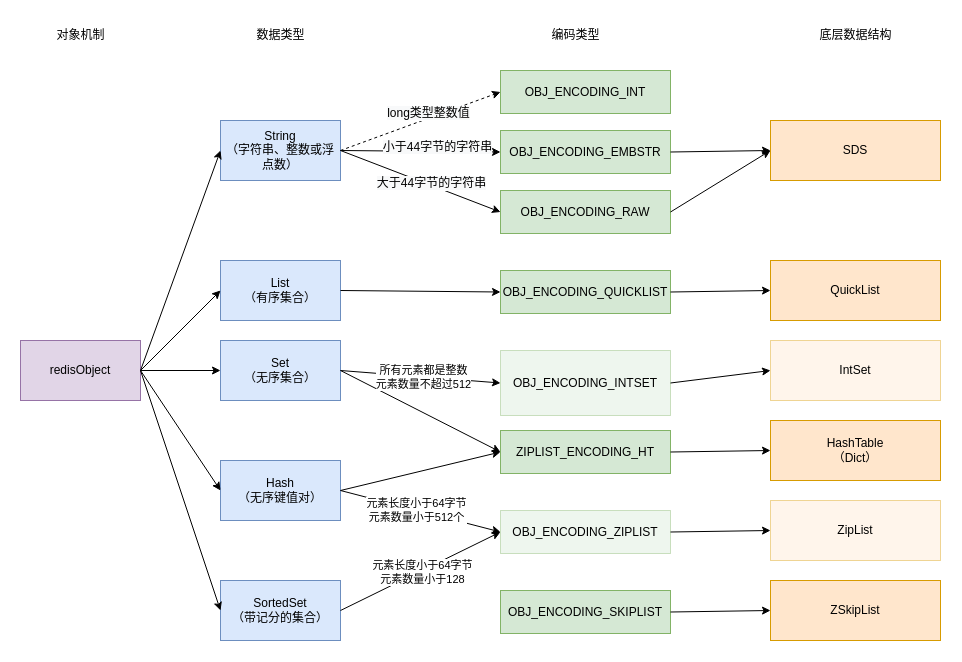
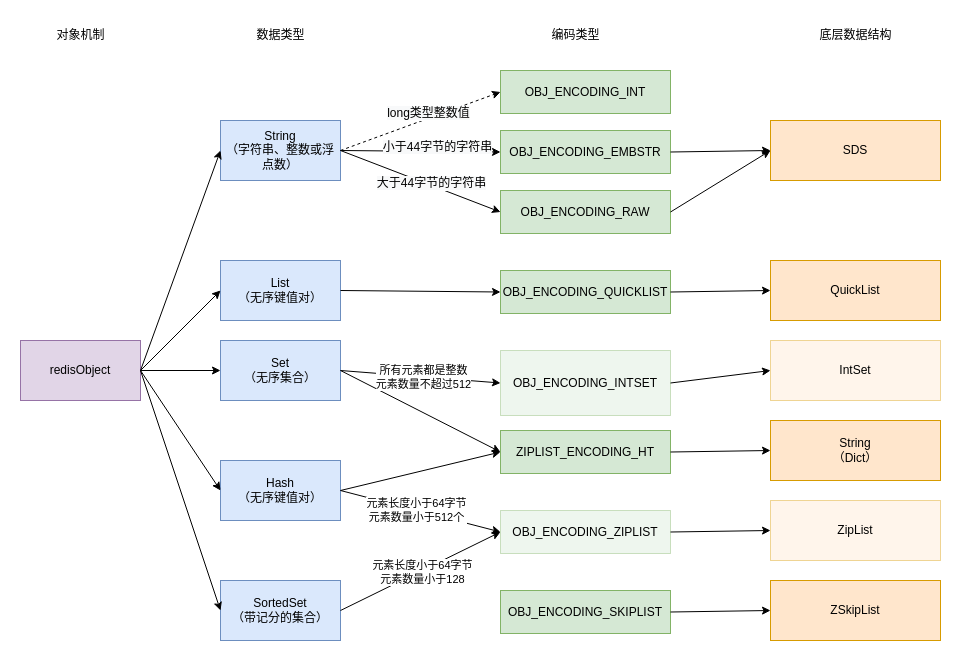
  <mxCell id="0" />
  <mxCell id="1" parent="0" />
  <mxCell id="2" value="redisObject" style="rounded=0;whiteSpace=wrap;html=1;fillColor=#e1d5e7;strokeColor=#9673a6;" vertex="1" parent="1"><mxGeometry x="20" y="340" width="120" height="60" as="geometry" /></mxCell>
  <mxCell id="3" value="String&lt;br&gt;（字符串、整数或浮点数）" style="rounded=0;whiteSpace=wrap;html=1;fillColor=#dae8fc;strokeColor=#6c8ebf;" vertex="1" parent="1"><mxGeometry x="220" y="120" width="120" height="60" as="geometry" /></mxCell>
- <mxCell id="4" value="List&lt;br&gt;（有序集合）" style="rounded=0;whiteSpace=wrap;html=1;fillColor=#dae8fc;strokeColor=#6c8ebf;" vertex="1" parent="1"><mxGeometry x="220" y="260" width="120" height="60" as="geometry" /></mxCell>
+ <mxCell id="4" value="List&lt;br&gt;（无序键值对）" style="rounded=0;whiteSpace=wrap;html=1;fillColor=#dae8fc;strokeColor=#6c8ebf;" vertex="1" parent="1"><mxGeometry x="220" y="260" width="120" height="60" as="geometry" /></mxCell>
  <mxCell id="5" value="Set&lt;br&gt;（无序集合）" style="rounded=0;whiteSpace=wrap;html=1;fillColor=#dae8fc;strokeColor=#6c8ebf;" vertex="1" parent="1"><mxGeometry x="220" y="340" width="120" height="60" as="geometry" /></mxCell>
  <mxCell id="6" value="Hash&lt;br&gt;（无序键值对）" style="rounded=0;whiteSpace=wrap;html=1;fillColor=#dae8fc;strokeColor=#6c8ebf;" vertex="1" parent="1"><mxGeometry x="220" y="460" width="120" height="60" as="geometry" /></mxCell>
  <mxCell id="7" value="SortedSet&lt;br&gt;（带记分的集合）" style="rounded=0;whiteSpace=wrap;html=1;fillColor=#dae8fc;strokeColor=#6c8ebf;" vertex="1" parent="1"><mxGeometry x="220" y="580" width="120" height="60" as="geometry" /></mxCell>
  <mxCell id="8" value="OBJ_ENCODING_RAW&lt;br&gt;" style="rounded=0;whiteSpace=wrap;html=1;fillColor=#d5e8d4;strokeColor=#82b366;" vertex="1" parent="1"><mxGeometry x="500" y="190" width="170" height="43" as="geometry" /></mxCell>
  <mxCell id="9" value="OBJ_ENCODING_INT" style="rounded=0;whiteSpace=wrap;html=1;fillColor=#d5e8d4;strokeColor=#82b366;" vertex="1" parent="1"><mxGeometry x="500" y="70" width="170" height="43" as="geometry" /></mxCell>
  <mxCell id="10" value="OBJ_ENCODING_INTSET" style="rounded=0;whiteSpace=wrap;html=1;fillColor=#d5e8d4;strokeColor=#82b366;opacity=40;" vertex="1" parent="1"><mxGeometry x="500" y="350" width="170" height="65" as="geometry" /></mxCell>
  <mxCell id="11" value="OBJ_ENCODING_ZIPLIST" style="rounded=0;whiteSpace=wrap;html=1;fillColor=#d5e8d4;strokeColor=#82b366;opacity=40;" vertex="1" parent="1"><mxGeometry x="500" y="510" width="170" height="43" as="geometry" /></mxCell>
  <mxCell id="12" value="OBJ_ENCODING_EMBSTR" style="rounded=0;whiteSpace=wrap;html=1;fillColor=#d5e8d4;strokeColor=#82b366;" vertex="1" parent="1"><mxGeometry x="500" y="130" width="170" height="43" as="geometry" /></mxCell>
  <mxCell id="13" value="OBJ_ENCODING_QUICKLIST" style="rounded=0;whiteSpace=wrap;html=1;fillColor=#d5e8d4;strokeColor=#82b366;" vertex="1" parent="1"><mxGeometry x="500" y="270" width="170" height="43" as="geometry" /></mxCell>
  <mxCell id="14" value="OBJ_ENCODING_SKIPLIST" style="rounded=0;whiteSpace=wrap;html=1;fillColor=#d5e8d4;strokeColor=#82b366;" vertex="1" parent="1"><mxGeometry x="500" y="590" width="170" height="43" as="geometry" /></mxCell>
  <mxCell id="15" value="ZIPLIST_ENCODING_HT" style="rounded=0;whiteSpace=wrap;html=1;fillColor=#d5e8d4;strokeColor=#82b366;" vertex="1" parent="1"><mxGeometry x="500" y="430" width="170" height="43" as="geometry" /></mxCell>
  <mxCell id="16" value="" style="endArrow=classic;html=1;rounded=0;exitX=1;exitY=0.5;exitDx=0;exitDy=0;entryX=0;entryY=0.5;entryDx=0;entryDy=0;dashed=1;" edge="1" parent="1" source="3" target="9"><mxGeometry width="50" height="50" relative="1" as="geometry"><mxPoint x="480" y="410" as="sourcePoint" /><mxPoint x="530" y="360" as="targetPoint" /></mxGeometry></mxCell>
  <mxCell id="17" value="&lt;span style=&quot;font-size: 12px; background-color: rgb(248, 249, 250);&quot;&gt;long类型整数值&lt;/span&gt;" style="edgeLabel;html=1;align=center;verticalAlign=middle;resizable=0;points=[];" vertex="1" connectable="0" parent="16"><mxGeometry x="0.115" y="5" relative="1" as="geometry"><mxPoint as="offset" /></mxGeometry></mxCell>
  <mxCell id="18" value="" style="endArrow=classic;html=1;rounded=0;exitX=1;exitY=0.5;exitDx=0;exitDy=0;entryX=0;entryY=0.5;entryDx=0;entryDy=0;" edge="1" parent="1" source="3" target="8"><mxGeometry width="50" height="50" relative="1" as="geometry"><mxPoint x="140" y="200" as="sourcePoint" /><mxPoint x="190" y="150" as="targetPoint" /></mxGeometry></mxCell>
  <mxCell id="19" value="&lt;span style=&quot;font-size: 12px; background-color: rgb(248, 249, 250);&quot;&gt;大于44字节的字符串&lt;/span&gt;" style="edgeLabel;html=1;align=center;verticalAlign=middle;resizable=0;points=[];" vertex="1" connectable="0" parent="18"><mxGeometry x="0.12" y="2" relative="1" as="geometry"><mxPoint as="offset" /></mxGeometry></mxCell>
  <mxCell id="20" value="" style="endArrow=classic;html=1;rounded=0;exitX=1;exitY=0.5;exitDx=0;exitDy=0;entryX=0;entryY=0.5;entryDx=0;entryDy=0;" edge="1" parent="1" source="3" target="12"><mxGeometry width="50" height="50" relative="1" as="geometry"><mxPoint x="170" y="220" as="sourcePoint" /><mxPoint x="220" y="170" as="targetPoint" /></mxGeometry></mxCell>
  <mxCell id="21" value="&lt;span style=&quot;font-size: 12px; background-color: rgb(248, 249, 250);&quot;&gt;小于44字节的字符串&lt;/span&gt;" style="edgeLabel;html=1;align=center;verticalAlign=middle;resizable=0;points=[];" vertex="1" connectable="0" parent="20"><mxGeometry x="0.2" y="4" relative="1" as="geometry"><mxPoint as="offset" /></mxGeometry></mxCell>
  <mxCell id="22" value="" style="endArrow=classic;html=1;rounded=0;entryX=0;entryY=0.5;entryDx=0;entryDy=0;exitX=1;exitY=0.5;exitDx=0;exitDy=0;" edge="1" parent="1" source="4" target="13"><mxGeometry width="50" height="50" relative="1" as="geometry"><mxPoint x="140" y="270" as="sourcePoint" /><mxPoint x="190" y="220" as="targetPoint" /></mxGeometry></mxCell>
  <mxCell id="23" value="" style="endArrow=classic;html=1;rounded=0;entryX=0;entryY=0.5;entryDx=0;entryDy=0;exitX=1;exitY=0.5;exitDx=0;exitDy=0;" edge="1" parent="1" source="6" target="11"><mxGeometry width="50" height="50" relative="1" as="geometry"><mxPoint x="140" y="430" as="sourcePoint" /><mxPoint x="190" y="380" as="targetPoint" /></mxGeometry></mxCell>
  <mxCell id="24" value="&lt;span style=&quot;font-size: 11px;&quot;&gt;元素长度小于64字节&lt;/span&gt;&lt;br&gt;元素数量小于512个" style="edgeLabel;html=1;align=center;verticalAlign=middle;resizable=0;points=[];" vertex="1" connectable="0" parent="23"><mxGeometry x="-0.056" relative="1" as="geometry"><mxPoint as="offset" /></mxGeometry></mxCell>
  <mxCell id="25" value="" style="endArrow=classic;html=1;rounded=0;entryX=0;entryY=0.5;entryDx=0;entryDy=0;exitX=1;exitY=0.5;exitDx=0;exitDy=0;" edge="1" parent="1" source="6" target="15"><mxGeometry width="50" height="50" relative="1" as="geometry"><mxPoint x="120" y="430" as="sourcePoint" /><mxPoint x="170" y="380" as="targetPoint" /></mxGeometry></mxCell>
  <mxCell id="26" value="" style="endArrow=classic;html=1;rounded=0;entryX=0;entryY=0.5;entryDx=0;entryDy=0;exitX=1;exitY=0.5;exitDx=0;exitDy=0;" edge="1" parent="1" source="5" target="15"><mxGeometry width="50" height="50" relative="1" as="geometry"><mxPoint x="60" y="480" as="sourcePoint" /><mxPoint x="110" y="430" as="targetPoint" /></mxGeometry></mxCell>
  <mxCell id="27" value="" style="endArrow=classic;html=1;rounded=0;entryX=0;entryY=0.5;entryDx=0;entryDy=0;exitX=1;exitY=0.5;exitDx=0;exitDy=0;" edge="1" parent="1" source="5" target="10"><mxGeometry width="50" height="50" relative="1" as="geometry"><mxPoint x="130" y="500" as="sourcePoint" /><mxPoint x="180" y="450" as="targetPoint" /></mxGeometry></mxCell>
  <mxCell id="28" value="所有元素都是整数&lt;br&gt;&lt;span style=&quot;font-size: 11px;&quot;&gt;元素数量不超过512&lt;/span&gt;" style="edgeLabel;html=1;align=center;verticalAlign=middle;resizable=0;points=[];" vertex="1" connectable="0" parent="27"><mxGeometry x="0.032" relative="1" as="geometry"><mxPoint as="offset" /></mxGeometry></mxCell>
  <mxCell id="29" value="" style="endArrow=classic;html=1;rounded=0;entryX=0;entryY=0.5;entryDx=0;entryDy=0;exitX=1;exitY=0.5;exitDx=0;exitDy=0;" edge="1" parent="1" source="7" target="11"><mxGeometry width="50" height="50" relative="1" as="geometry"><mxPoint x="180" y="690" as="sourcePoint" /><mxPoint x="230" y="640" as="targetPoint" /></mxGeometry></mxCell>
  <mxCell id="30" value="&lt;span style=&quot;font-size: 11px;&quot;&gt;元素长度小于64字节&lt;/span&gt;&lt;br&gt;元素数量小于128" style="edgeLabel;html=1;align=center;verticalAlign=middle;resizable=0;points=[];" vertex="1" connectable="0" parent="29"><mxGeometry x="0.014" y="-1" relative="1" as="geometry"><mxPoint as="offset" /></mxGeometry></mxCell>
  <mxCell id="31" value="SDS" style="rounded=0;whiteSpace=wrap;html=1;fillColor=#ffe6cc;strokeColor=#d79b00;" vertex="1" parent="1"><mxGeometry x="770" y="120" width="170" height="60" as="geometry" /></mxCell>
  <mxCell id="32" value="QuickList" style="rounded=0;whiteSpace=wrap;html=1;fillColor=#ffe6cc;strokeColor=#d79b00;" vertex="1" parent="1"><mxGeometry x="770" y="260" width="170" height="60" as="geometry" /></mxCell>
  <mxCell id="33" value="ZipList" style="rounded=0;whiteSpace=wrap;html=1;fillColor=#ffe6cc;strokeColor=#d79b00;opacity=40;" vertex="1" parent="1"><mxGeometry x="770" y="500" width="170" height="60" as="geometry" /></mxCell>
- <mxCell id="34" value="HashTable&lt;br&gt;（Dict）" style="rounded=0;whiteSpace=wrap;html=1;fillColor=#ffe6cc;strokeColor=#d79b00;" vertex="1" parent="1"><mxGeometry x="770" y="420" width="170" height="60" as="geometry" /></mxCell>
+ <mxCell id="34" value="String&lt;br&gt;（Dict）" style="rounded=0;whiteSpace=wrap;html=1;fillColor=#ffe6cc;strokeColor=#d79b00;" vertex="1" parent="1"><mxGeometry x="770" y="420" width="170" height="60" as="geometry" /></mxCell>
  <mxCell id="35" value="IntSet" style="rounded=0;whiteSpace=wrap;html=1;fillColor=#ffe6cc;strokeColor=#d79b00;opacity=40;" vertex="1" parent="1"><mxGeometry x="770" y="340" width="170" height="60" as="geometry" /></mxCell>
  <mxCell id="36" value="ZSkipList" style="rounded=0;whiteSpace=wrap;html=1;fillColor=#ffe6cc;strokeColor=#d79b00;" vertex="1" parent="1"><mxGeometry x="770" y="580" width="170" height="60" as="geometry" /></mxCell>
  <mxCell id="37" value="" style="endArrow=classic;html=1;rounded=0;exitX=1;exitY=0.5;exitDx=0;exitDy=0;entryX=0;entryY=0.5;entryDx=0;entryDy=0;" edge="1" parent="1" source="8" target="31"><mxGeometry width="50" height="50" relative="1" as="geometry"><mxPoint x="1010" y="270" as="sourcePoint" /><mxPoint x="1060" y="220" as="targetPoint" /></mxGeometry></mxCell>
  <mxCell id="38" value="" style="endArrow=classic;html=1;rounded=0;exitX=1;exitY=0.5;exitDx=0;exitDy=0;entryX=0;entryY=0.5;entryDx=0;entryDy=0;" edge="1" parent="1" source="14" target="36"><mxGeometry width="50" height="50" relative="1" as="geometry"><mxPoint x="680" y="160" as="sourcePoint" /><mxPoint x="780" y="160" as="targetPoint" /></mxGeometry></mxCell>
  <mxCell id="39" value="" style="endArrow=classic;html=1;rounded=0;exitX=1;exitY=0.5;exitDx=0;exitDy=0;entryX=0;entryY=0.5;entryDx=0;entryDy=0;" edge="1" parent="1" source="11" target="33"><mxGeometry width="50" height="50" relative="1" as="geometry"><mxPoint x="690" y="170" as="sourcePoint" /><mxPoint x="790" y="170" as="targetPoint" /></mxGeometry></mxCell>
  <mxCell id="40" value="" style="endArrow=classic;html=1;rounded=0;exitX=1;exitY=0.5;exitDx=0;exitDy=0;entryX=0;entryY=0.5;entryDx=0;entryDy=0;" edge="1" parent="1" source="15" target="34"><mxGeometry width="50" height="50" relative="1" as="geometry"><mxPoint x="700" y="180" as="sourcePoint" /><mxPoint x="800" y="180" as="targetPoint" /></mxGeometry></mxCell>
  <mxCell id="41" value="" style="endArrow=classic;html=1;rounded=0;exitX=1;exitY=0.5;exitDx=0;exitDy=0;entryX=0;entryY=0.5;entryDx=0;entryDy=0;" edge="1" parent="1" source="10" target="35"><mxGeometry width="50" height="50" relative="1" as="geometry"><mxPoint x="710" y="190" as="sourcePoint" /><mxPoint x="810" y="190" as="targetPoint" /></mxGeometry></mxCell>
  <mxCell id="42" value="" style="endArrow=classic;html=1;rounded=0;exitX=1;exitY=0.5;exitDx=0;exitDy=0;entryX=0;entryY=0.5;entryDx=0;entryDy=0;" edge="1" parent="1" source="13" target="32"><mxGeometry width="50" height="50" relative="1" as="geometry"><mxPoint x="720" y="200" as="sourcePoint" /><mxPoint x="820" y="200" as="targetPoint" /></mxGeometry></mxCell>
  <mxCell id="43" value="" style="endArrow=classic;html=1;rounded=0;exitX=1;exitY=0.5;exitDx=0;exitDy=0;entryX=0;entryY=0.5;entryDx=0;entryDy=0;" edge="1" parent="1" source="12" target="31"><mxGeometry width="50" height="50" relative="1" as="geometry"><mxPoint x="680" y="160" as="sourcePoint" /><mxPoint x="780" y="160" as="targetPoint" /></mxGeometry></mxCell>
  <mxCell id="44" value="" style="endArrow=classic;html=1;rounded=0;entryX=0;entryY=0.5;entryDx=0;entryDy=0;" edge="1" parent="1" target="3"><mxGeometry width="50" height="50" relative="1" as="geometry"><mxPoint x="140" y="370" as="sourcePoint" /><mxPoint x="130" y="490" as="targetPoint" /></mxGeometry></mxCell>
  <mxCell id="45" value="" style="endArrow=classic;html=1;rounded=0;entryX=0;entryY=0.5;entryDx=0;entryDy=0;exitX=1;exitY=0.5;exitDx=0;exitDy=0;" edge="1" parent="1" source="2" target="4"><mxGeometry width="50" height="50" relative="1" as="geometry"><mxPoint x="150" y="380" as="sourcePoint" /><mxPoint x="230" y="160" as="targetPoint" /></mxGeometry></mxCell>
  <mxCell id="46" value="" style="endArrow=classic;html=1;rounded=0;entryX=0;entryY=0.5;entryDx=0;entryDy=0;exitX=1;exitY=0.5;exitDx=0;exitDy=0;" edge="1" parent="1" source="2" target="5"><mxGeometry width="50" height="50" relative="1" as="geometry"><mxPoint x="160" y="390" as="sourcePoint" /><mxPoint x="240" y="170" as="targetPoint" /></mxGeometry></mxCell>
  <mxCell id="47" value="" style="endArrow=classic;html=1;rounded=0;entryX=0;entryY=0.5;entryDx=0;entryDy=0;exitX=1;exitY=0.5;exitDx=0;exitDy=0;" edge="1" parent="1" source="2" target="6"><mxGeometry width="50" height="50" relative="1" as="geometry"><mxPoint x="170" y="400" as="sourcePoint" /><mxPoint x="250" y="180" as="targetPoint" /></mxGeometry></mxCell>
  <mxCell id="48" value="" style="endArrow=classic;html=1;rounded=0;entryX=0;entryY=0.5;entryDx=0;entryDy=0;exitX=1;exitY=0.5;exitDx=0;exitDy=0;" edge="1" parent="1" source="2" target="7"><mxGeometry width="50" height="50" relative="1" as="geometry"><mxPoint x="180" y="410" as="sourcePoint" /><mxPoint x="260" y="190" as="targetPoint" /></mxGeometry></mxCell>
  <mxCell id="49" value="对象机制" style="text;html=1;align=center;verticalAlign=middle;resizable=0;points=[];autosize=1;strokeColor=none;fillColor=none;" vertex="1" parent="1"><mxGeometry x="45" y="20" width="70" height="30" as="geometry" /></mxCell>
  <mxCell id="50" value="数据类型" style="text;html=1;align=center;verticalAlign=middle;resizable=0;points=[];autosize=1;strokeColor=none;fillColor=none;" vertex="1" parent="1"><mxGeometry x="245" y="20" width="70" height="30" as="geometry" /></mxCell>
  <mxCell id="51" value="编码类型" style="text;html=1;align=center;verticalAlign=middle;resizable=0;points=[];autosize=1;strokeColor=none;fillColor=none;" vertex="1" parent="1"><mxGeometry x="540" y="20" width="70" height="30" as="geometry" /></mxCell>
  <mxCell id="52" value="底层数据结构" style="text;html=1;align=center;verticalAlign=middle;resizable=0;points=[];autosize=1;strokeColor=none;fillColor=none;" vertex="1" parent="1"><mxGeometry x="805" y="20" width="100" height="30" as="geometry" /></mxCell>
